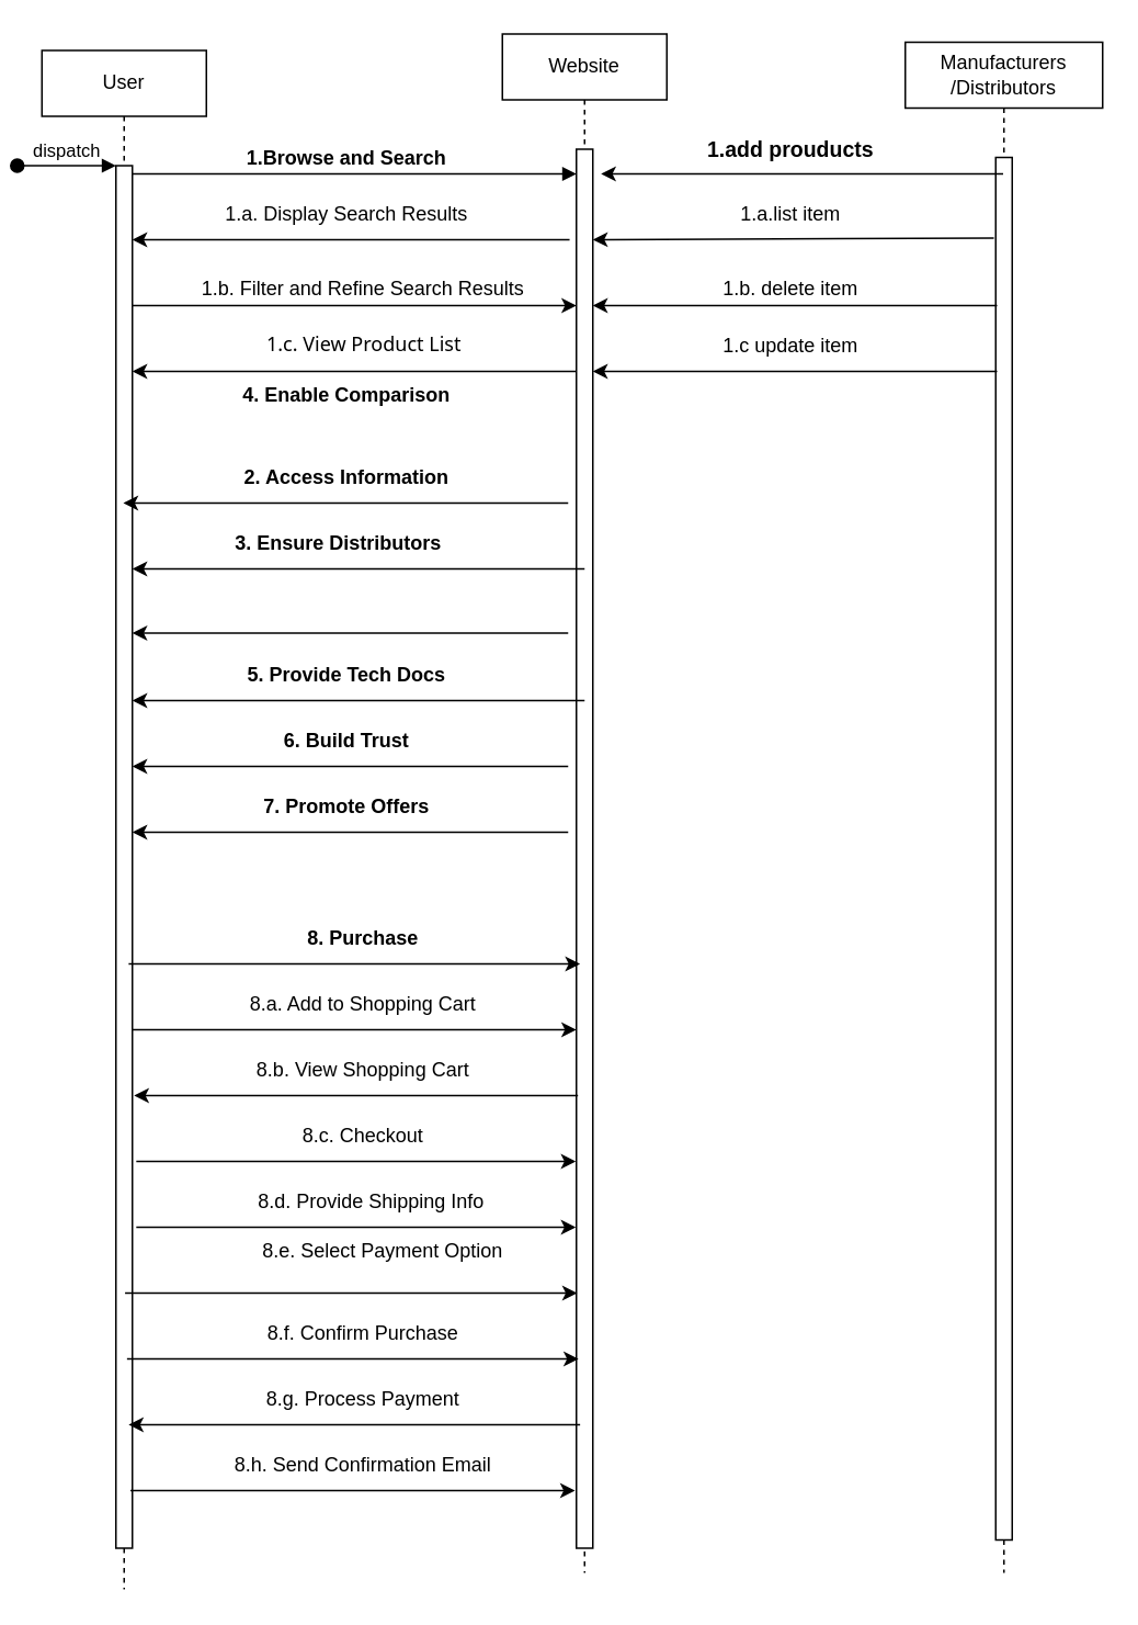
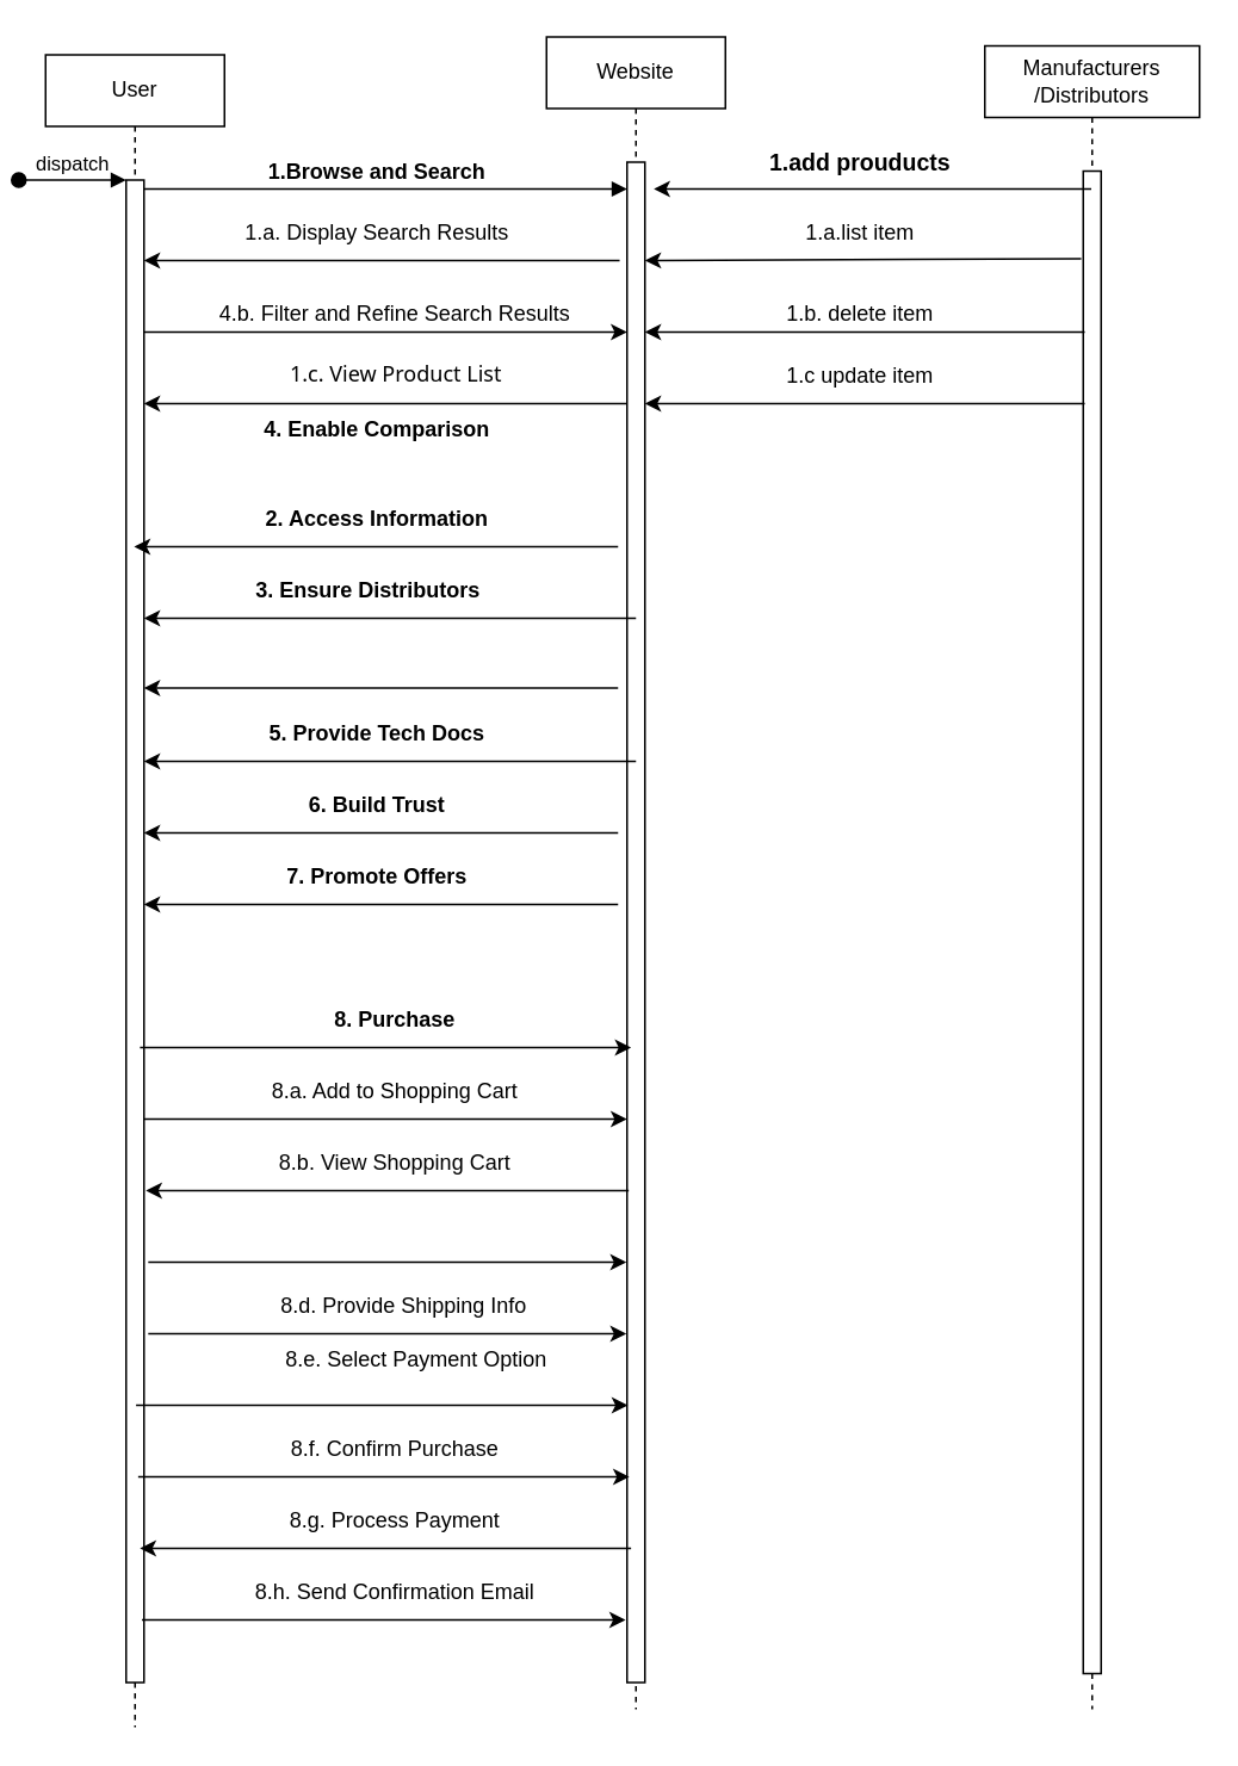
  <mxCell id="0" />
  <mxCell id="1" parent="0" />
  <mxCell id="2" value="Manufacturers&lt;br&gt;/Distributors" style="shape=umlLifeline;perimeter=lifelinePerimeter;whiteSpace=wrap;html=1;container=0;dropTarget=0;collapsible=0;recursiveResize=0;outlineConnect=0;portConstraint=eastwest;newEdgeStyle={&quot;edgeStyle&quot;:&quot;elbowEdgeStyle&quot;,&quot;elbow&quot;:&quot;vertical&quot;,&quot;curved&quot;:0,&quot;rounded&quot;:0};" parent="1" vertex="1"><mxGeometry x="545" y="25" width="120" height="930" as="geometry" /></mxCell>
  <mxCell id="3" value="" style="html=1;points=[];perimeter=orthogonalPerimeter;outlineConnect=0;targetShapes=umlLifeline;portConstraint=eastwest;newEdgeStyle={&quot;edgeStyle&quot;:&quot;elbowEdgeStyle&quot;,&quot;elbow&quot;:&quot;vertical&quot;,&quot;curved&quot;:0,&quot;rounded&quot;:0};" parent="2" vertex="1"><mxGeometry x="55" y="70" width="10" height="840" as="geometry" /></mxCell>
  <mxCell id="4" value="Website" style="shape=umlLifeline;perimeter=lifelinePerimeter;whiteSpace=wrap;html=1;container=0;dropTarget=0;collapsible=0;recursiveResize=0;outlineConnect=0;portConstraint=eastwest;newEdgeStyle={&quot;edgeStyle&quot;:&quot;elbowEdgeStyle&quot;,&quot;elbow&quot;:&quot;vertical&quot;,&quot;curved&quot;:0,&quot;rounded&quot;:0};" parent="1" vertex="1"><mxGeometry x="300" y="20" width="100" height="935" as="geometry" /></mxCell>
  <mxCell id="5" value="" style="html=1;points=[];perimeter=orthogonalPerimeter;outlineConnect=0;targetShapes=umlLifeline;portConstraint=eastwest;newEdgeStyle={&quot;edgeStyle&quot;:&quot;elbowEdgeStyle&quot;,&quot;elbow&quot;:&quot;vertical&quot;,&quot;curved&quot;:0,&quot;rounded&quot;:0};" parent="4" vertex="1"><mxGeometry x="45" y="70" width="10" height="850" as="geometry" /></mxCell>
  <mxCell id="6" value="&lt;font style=&quot;font-size: 12px;&quot;&gt;&lt;b&gt;1.Browse and Search&lt;/b&gt;&lt;/font&gt;" style="html=1;verticalAlign=bottom;endArrow=block;edgeStyle=elbowEdgeStyle;elbow=vertical;curved=0;rounded=0;" parent="1" target="5" edge="1"><mxGeometry x="0.176" relative="1" as="geometry"><mxPoint x="145" y="105" as="sourcePoint" /><Array as="points"><mxPoint x="75" y="105" /><mxPoint x="55" y="105" /></Array><mxPoint as="offset" /></mxGeometry></mxCell>
  <mxCell id="7" value="User" style="shape=umlLifeline;perimeter=lifelinePerimeter;whiteSpace=wrap;html=1;container=0;dropTarget=0;collapsible=0;recursiveResize=0;outlineConnect=0;portConstraint=eastwest;newEdgeStyle={&quot;edgeStyle&quot;:&quot;elbowEdgeStyle&quot;,&quot;elbow&quot;:&quot;vertical&quot;,&quot;curved&quot;:0,&quot;rounded&quot;:0};" parent="1" vertex="1"><mxGeometry x="20" y="30" width="100" height="935" as="geometry" /></mxCell>
  <mxCell id="8" value="" style="html=1;points=[];perimeter=orthogonalPerimeter;outlineConnect=0;targetShapes=umlLifeline;portConstraint=eastwest;newEdgeStyle={&quot;edgeStyle&quot;:&quot;elbowEdgeStyle&quot;,&quot;elbow&quot;:&quot;vertical&quot;,&quot;curved&quot;:0,&quot;rounded&quot;:0};" parent="7" vertex="1"><mxGeometry x="45" y="70" width="10" height="840" as="geometry" /></mxCell>
  <mxCell id="9" value="dispatch" style="html=1;verticalAlign=bottom;startArrow=oval;endArrow=block;startSize=8;edgeStyle=elbowEdgeStyle;elbow=vertical;curved=0;rounded=0;" parent="7" target="8" edge="1"><mxGeometry relative="1" as="geometry"><mxPoint x="-15" y="70" as="sourcePoint" /></mxGeometry></mxCell>
  <mxCell id="10" value="" style="endArrow=classic;html=1;rounded=0;" parent="1" edge="1"><mxGeometry width="50" height="50" relative="1" as="geometry"><mxPoint x="340.86" y="145" as="sourcePoint" /><mxPoint x="75" y="145" as="targetPoint" /></mxGeometry></mxCell>
  <mxCell id="11" value="&lt;font style=&quot;font-size: 12px;&quot;&gt;1.a. Display Search Results&lt;/font&gt;" style="text;html=1;align=center;verticalAlign=middle;resizable=0;points=[];autosize=1;strokeColor=none;fillColor=none;fontSize=10;" parent="1" vertex="1"><mxGeometry x="120" y="115" width="170" height="30" as="geometry" /></mxCell>
- <mxCell id="12" value="&lt;font style=&quot;font-size: 12px;&quot;&gt;1.b. Filter and Refine Search Results&lt;/font&gt;" style="text;html=1;align=center;verticalAlign=middle;resizable=0;points=[];autosize=1;strokeColor=none;fillColor=none;" parent="1" vertex="1"><mxGeometry x="105" y="160" width="220" height="30" as="geometry" /></mxCell>
+ <mxCell id="12" value="&lt;font style=&quot;font-size: 12px;&quot;&gt;4.b. Filter and Refine Search Results&lt;/font&gt;" style="text;html=1;align=center;verticalAlign=middle;resizable=0;points=[];autosize=1;strokeColor=none;fillColor=none;" parent="1" vertex="1"><mxGeometry x="105" y="160" width="220" height="30" as="geometry" /></mxCell>
  <mxCell id="13" value="" style="endArrow=classic;html=1;rounded=0;" parent="1" target="5" edge="1"><mxGeometry width="50" height="50" relative="1" as="geometry"><mxPoint x="75" y="185" as="sourcePoint" /><mxPoint x="112.63" y="185" as="targetPoint" /></mxGeometry></mxCell>
  <mxCell id="14" value="&lt;span style=&quot;border: 0px solid rgb(217, 217, 227); box-sizing: border-box; --tw-border-spacing-x: 0; --tw-border-spacing-y: 0; --tw-translate-x: 0; --tw-translate-y: 0; --tw-rotate: 0; --tw-skew-x: 0; --tw-skew-y: 0; --tw-scale-x: 1; --tw-scale-y: 1; --tw-pan-x: ; --tw-pan-y: ; --tw-pinch-zoom: ; --tw-scroll-snap-strictness: proximity; --tw-gradient-from-position: ; --tw-gradient-via-position: ; --tw-gradient-to-position: ; --tw-ordinal: ; --tw-slashed-zero: ; --tw-numeric-figure: ; --tw-numeric-spacing: ; --tw-numeric-fraction: ; --tw-ring-inset: ; --tw-ring-offset-width: 0px; --tw-ring-offset-color: #fff; --tw-ring-color: rgba(69,89,164,.5); --tw-ring-offset-shadow: 0 0 transparent; --tw-ring-shadow: 0 0 transparent; --tw-shadow: 0 0 transparent; --tw-shadow-colored: 0 0 transparent; --tw-blur: ; --tw-brightness: ; --tw-contrast: ; --tw-grayscale: ; --tw-hue-rotate: ; --tw-invert: ; --tw-saturate: ; --tw-sepia: ; --tw-drop-shadow: ; --tw-backdrop-blur: ; --tw-backdrop-brightness: ; --tw-backdrop-contrast: ; --tw-backdrop-grayscale: ; --tw-backdrop-hue-rotate: ; --tw-backdrop-invert: ; --tw-backdrop-opacity: ; --tw-backdrop-saturate: ; --tw-backdrop-sepia: ; color: var(--tw-prose-bold); font-family: Söhne, ui-sans-serif, system-ui, -apple-system, &amp;quot;Segoe UI&amp;quot;, Roboto, Ubuntu, Cantarell, &amp;quot;Noto Sans&amp;quot;, sans-serif, &amp;quot;Helvetica Neue&amp;quot;, Arial, &amp;quot;Apple Color Emoji&amp;quot;, &amp;quot;Segoe UI Emoji&amp;quot;, &amp;quot;Segoe UI Symbol&amp;quot;, &amp;quot;Noto Color Emoji&amp;quot;; font-style: normal; font-variant-ligatures: normal; font-variant-caps: normal; letter-spacing: normal; orphans: 2; text-align: left; text-indent: 0px; text-transform: none; widows: 2; word-spacing: 0px; -webkit-text-stroke-width: 0px; text-decoration-thickness: initial; text-decoration-style: initial; text-decoration-color: initial;&quot;&gt;&lt;font style=&quot;font-size: 12px;&quot;&gt;1.c. View Product List&lt;/font&gt;&lt;/span&gt;" style="text;whiteSpace=wrap;html=1;" parent="1" vertex="1"><mxGeometry x="155" y="195" width="140" height="20" as="geometry" /></mxCell>
  <mxCell id="15" value="" style="endArrow=classic;html=1;rounded=0;" parent="1" edge="1"><mxGeometry width="50" height="50" relative="1" as="geometry"><mxPoint x="345" y="225" as="sourcePoint" /><mxPoint x="75" y="225" as="targetPoint" /></mxGeometry></mxCell>
  <mxCell id="16" value="&lt;b&gt;2. Access Information&lt;/b&gt;" style="text;html=1;align=center;verticalAlign=middle;resizable=0;points=[];autosize=1;strokeColor=none;fillColor=none;" parent="1" vertex="1"><mxGeometry x="130" y="275" width="150" height="30" as="geometry" /></mxCell>
  <mxCell id="17" value="" style="endArrow=classic;html=1;rounded=0;" parent="1" edge="1"><mxGeometry width="50" height="50" relative="1" as="geometry"><mxPoint x="350" y="345" as="sourcePoint" /><mxPoint x="75" y="345" as="targetPoint" /></mxGeometry></mxCell>
  <mxCell id="18" value="" style="endArrow=classic;html=1;rounded=0;" parent="1" edge="1"><mxGeometry width="50" height="50" relative="1" as="geometry"><mxPoint x="340" y="383.95" as="sourcePoint" /><mxPoint x="75" y="384" as="targetPoint" /></mxGeometry></mxCell>
  <mxCell id="19" value="&lt;b&gt; 3. Ensure Distributors&lt;/b&gt;" style="text;html=1;align=center;verticalAlign=middle;resizable=0;points=[];autosize=1;strokeColor=none;fillColor=none;" parent="1" vertex="1"><mxGeometry x="120" y="315" width="160" height="30" as="geometry" /></mxCell>
  <mxCell id="20" value="&lt;b&gt; 4. Enable Comparison&lt;/b&gt;" style="text;html=1;align=center;verticalAlign=middle;resizable=0;points=[];autosize=1;strokeColor=none;fillColor=none;" parent="1" vertex="1"><mxGeometry x="130" y="225" width="150" height="30" as="geometry" /></mxCell>
  <mxCell id="21" value="" style="endArrow=classic;html=1;rounded=0;" parent="1" edge="1" target="7"><mxGeometry width="50" height="50" relative="1" as="geometry"><mxPoint x="340" y="305" as="sourcePoint" /><mxPoint x="85" y="305" as="targetPoint" /></mxGeometry></mxCell>
  <mxCell id="22" value="" style="endArrow=classic;html=1;rounded=0;" parent="1" edge="1"><mxGeometry width="50" height="50" relative="1" as="geometry"><mxPoint x="340" y="465" as="sourcePoint" /><mxPoint x="75" y="465" as="targetPoint" /></mxGeometry></mxCell>
  <mxCell id="23" value="" style="endArrow=classic;html=1;rounded=0;" parent="1" edge="1"><mxGeometry width="50" height="50" relative="1" as="geometry"><mxPoint x="350" y="425" as="sourcePoint" /><mxPoint x="75" y="425" as="targetPoint" /></mxGeometry></mxCell>
  <mxCell id="24" value="&lt;b&gt; 5. Provide Tech Docs &lt;/b&gt;" style="text;html=1;align=center;verticalAlign=middle;resizable=0;points=[];autosize=1;strokeColor=none;fillColor=none;" parent="1" vertex="1"><mxGeometry x="135" y="395" width="140" height="30" as="geometry" /></mxCell>
  <mxCell id="25" value="&lt;b&gt;6. Build Trust &lt;/b&gt;" style="text;html=1;align=center;verticalAlign=middle;resizable=0;points=[];autosize=1;strokeColor=none;fillColor=none;" parent="1" vertex="1"><mxGeometry x="155" y="435" width="100" height="30" as="geometry" /></mxCell>
  <mxCell id="26" value="" style="endArrow=classic;html=1;rounded=0;" parent="1" edge="1"><mxGeometry width="50" height="50" relative="1" as="geometry"><mxPoint x="340" y="505" as="sourcePoint" /><mxPoint x="75" y="505" as="targetPoint" /></mxGeometry></mxCell>
  <mxCell id="27" value="&lt;b&gt;7. Promote Offers      &lt;/b&gt;" style="text;html=1;align=center;verticalAlign=middle;resizable=0;points=[];autosize=1;strokeColor=none;fillColor=none;" parent="1" vertex="1"><mxGeometry x="145" y="475" width="120" height="30" as="geometry" /></mxCell>
  <mxCell id="28" value="" style="endArrow=classic;html=1;rounded=0;" parent="1" edge="1"><mxGeometry width="50" height="50" relative="1" as="geometry"><mxPoint x="72.75" y="585" as="sourcePoint" /><mxPoint x="347.25" y="585" as="targetPoint" /></mxGeometry></mxCell>
  <mxCell id="29" value="&lt;b&gt;8. Purchase &lt;/b&gt;" style="text;html=1;align=center;verticalAlign=middle;resizable=0;points=[];autosize=1;strokeColor=none;fillColor=none;" parent="1" vertex="1"><mxGeometry x="170" y="555" width="90" height="30" as="geometry" /></mxCell>
  <mxCell id="30" value="" style="endArrow=classic;html=1;rounded=0;" parent="1" edge="1"><mxGeometry width="50" height="50" relative="1" as="geometry"><mxPoint x="75.069" y="625" as="sourcePoint" /><mxPoint x="344.94" y="625" as="targetPoint" /></mxGeometry></mxCell>
  <mxCell id="31" value="&lt;font style=&quot;font-size: 12px;&quot;&gt;8.a. Add to Shopping Cart&lt;/font&gt;" style="text;html=1;align=center;verticalAlign=middle;resizable=0;points=[];autosize=1;strokeColor=none;fillColor=none;" parent="1" vertex="1"><mxGeometry x="135" y="595" width="160" height="30" as="geometry" /></mxCell>
  <mxCell id="32" value="" style="endArrow=classic;html=1;rounded=0;" parent="1" edge="1"><mxGeometry width="50" height="50" relative="1" as="geometry"><mxPoint x="345.96" y="665" as="sourcePoint" /><mxPoint x="76.047" y="665" as="targetPoint" /></mxGeometry></mxCell>
  <mxCell id="33" value="&lt;font style=&quot;font-size: 12px;&quot;&gt;8.b. View Shopping Cart&lt;/font&gt;" style="text;html=1;align=center;verticalAlign=middle;resizable=0;points=[];autosize=1;strokeColor=none;fillColor=none;" parent="1" vertex="1"><mxGeometry x="140" y="635" width="150" height="30" as="geometry" /></mxCell>
  <mxCell id="34" value="" style="endArrow=classic;html=1;rounded=0;" parent="1" edge="1"><mxGeometry width="50" height="50" relative="1" as="geometry"><mxPoint x="77.38" y="705" as="sourcePoint" /><mxPoint x="344.63" y="705" as="targetPoint" /></mxGeometry></mxCell>
  <mxCell id="35" value="" style="endArrow=classic;html=1;rounded=0;" parent="1" edge="1"><mxGeometry width="50" height="50" relative="1" as="geometry"><mxPoint x="77.38" y="745" as="sourcePoint" /><mxPoint x="344.63" y="745" as="targetPoint" /></mxGeometry></mxCell>
- <mxCell id="36" value="&lt;font style=&quot;font-size: 12px;&quot;&gt;8.c. Checkout&lt;/font&gt;" style="text;html=1;align=center;verticalAlign=middle;resizable=0;points=[];autosize=1;strokeColor=none;fillColor=none;" parent="1" vertex="1"><mxGeometry x="165" y="675" width="100" height="30" as="geometry" /></mxCell>
  <mxCell id="37" value="&lt;font style=&quot;font-size: 12px;&quot;&gt;8.d. Provide Shipping Info&lt;/font&gt;" style="text;html=1;align=center;verticalAlign=middle;resizable=0;points=[];autosize=1;strokeColor=none;fillColor=none;" parent="1" vertex="1"><mxGeometry x="140" y="715" width="160" height="30" as="geometry" /></mxCell>
  <mxCell id="38" value="" style="endArrow=classic;html=1;rounded=0;" parent="1" edge="1"><mxGeometry width="50" height="50" relative="1" as="geometry"><mxPoint x="70.547" y="785" as="sourcePoint" /><mxPoint x="345.46" y="785" as="targetPoint" /></mxGeometry></mxCell>
  <mxCell id="39" value="" style="endArrow=classic;html=1;rounded=0;" parent="1" edge="1"><mxGeometry width="50" height="50" relative="1" as="geometry"><mxPoint x="73.837" y="905" as="sourcePoint" /><mxPoint x="344.17" y="905" as="targetPoint" /></mxGeometry></mxCell>
  <mxCell id="40" value="" style="endArrow=classic;html=1;rounded=0;" parent="1" edge="1"><mxGeometry width="50" height="50" relative="1" as="geometry"><mxPoint x="347.25" y="865" as="sourcePoint" /><mxPoint x="72.75" y="865" as="targetPoint" /></mxGeometry></mxCell>
  <mxCell id="41" value="" style="endArrow=classic;html=1;rounded=0;" parent="1" edge="1"><mxGeometry width="50" height="50" relative="1" as="geometry"><mxPoint x="71.75" y="825" as="sourcePoint" /><mxPoint x="346.25" y="825" as="targetPoint" /></mxGeometry></mxCell>
  <mxCell id="42" value="&lt;font style=&quot;font-size: 12px;&quot;&gt;8.e. Select Payment Option&lt;/font&gt;" style="text;html=1;align=center;verticalAlign=middle;resizable=0;points=[];autosize=1;strokeColor=none;fillColor=none;" parent="1" vertex="1"><mxGeometry x="142" y="745" width="170" height="30" as="geometry" /></mxCell>
  <mxCell id="43" value="&lt;font style=&quot;font-size: 12px;&quot;&gt;8.f. Confirm Purchase&lt;/font&gt;" style="text;html=1;align=center;verticalAlign=middle;resizable=0;points=[];autosize=1;strokeColor=none;fillColor=none;" parent="1" vertex="1"><mxGeometry x="145" y="795" width="140" height="30" as="geometry" /></mxCell>
  <mxCell id="44" value="&lt;font style=&quot;font-size: 12px;&quot;&gt;8.g. Process Payment&lt;/font&gt;" style="text;html=1;align=center;verticalAlign=middle;resizable=0;points=[];autosize=1;strokeColor=none;fillColor=none;" parent="1" vertex="1"><mxGeometry x="145" y="835" width="140" height="30" as="geometry" /></mxCell>
  <mxCell id="45" value="&lt;font style=&quot;font-size: 12px;&quot;&gt;8.h. Send Confirmation Email&lt;/font&gt;" style="text;html=1;align=center;verticalAlign=middle;resizable=0;points=[];autosize=1;strokeColor=none;fillColor=none;" parent="1" vertex="1"><mxGeometry x="125" y="875" width="180" height="30" as="geometry" /></mxCell>
  <mxCell id="46" value="" style="endArrow=classic;html=1;rounded=0;" edge="1" parent="1" source="2"><mxGeometry width="50" height="50" relative="1" as="geometry"><mxPoint x="575" y="105" as="sourcePoint" /><mxPoint x="360" y="105" as="targetPoint" /></mxGeometry></mxCell>
  <mxCell id="47" value="&lt;b&gt;&lt;font style=&quot;font-size: 13px;&quot;&gt;1.add prouducts&lt;/font&gt;&lt;/b&gt;" style="text;html=1;align=center;verticalAlign=middle;resizable=0;points=[];autosize=1;strokeColor=none;fillColor=none;" vertex="1" parent="1"><mxGeometry x="415" y="75" width="120" height="30" as="geometry" /></mxCell>
  <mxCell id="48" value="" style="endArrow=classic;html=1;rounded=0;" edge="1" parent="1"><mxGeometry width="50" height="50" relative="1" as="geometry"><mxPoint x="598.86" y="143.95" as="sourcePoint" /><mxPoint x="355" y="145" as="targetPoint" /></mxGeometry></mxCell>
  <mxCell id="49" value="&lt;font style=&quot;font-size: 12px;&quot;&gt;1.a.list item&lt;/font&gt;" style="text;html=1;align=center;verticalAlign=middle;resizable=0;points=[];autosize=1;strokeColor=none;fillColor=none;" vertex="1" parent="1"><mxGeometry x="435" y="115" width="80" height="30" as="geometry" /></mxCell>
  <mxCell id="50" value="" style="endArrow=classic;html=1;rounded=0;" edge="1" parent="1"><mxGeometry width="50" height="50" relative="1" as="geometry"><mxPoint x="600.86" y="185" as="sourcePoint" /><mxPoint x="355" y="185" as="targetPoint" /></mxGeometry></mxCell>
  <mxCell id="51" value="1.b. delete item" style="text;html=1;align=center;verticalAlign=middle;resizable=0;points=[];autosize=1;strokeColor=none;fillColor=none;" vertex="1" parent="1"><mxGeometry x="420" y="160" width="110" height="30" as="geometry" /></mxCell>
  <mxCell id="52" value="" style="endArrow=classic;html=1;rounded=0;" edge="1" parent="1"><mxGeometry width="50" height="50" relative="1" as="geometry"><mxPoint x="600.86" y="225" as="sourcePoint" /><mxPoint x="355" y="225" as="targetPoint" /></mxGeometry></mxCell>
  <mxCell id="53" value="1.c update item" style="text;html=1;align=center;verticalAlign=middle;resizable=0;points=[];autosize=1;strokeColor=none;fillColor=none;" vertex="1" parent="1"><mxGeometry x="420" y="195" width="110" height="30" as="geometry" /></mxCell>
